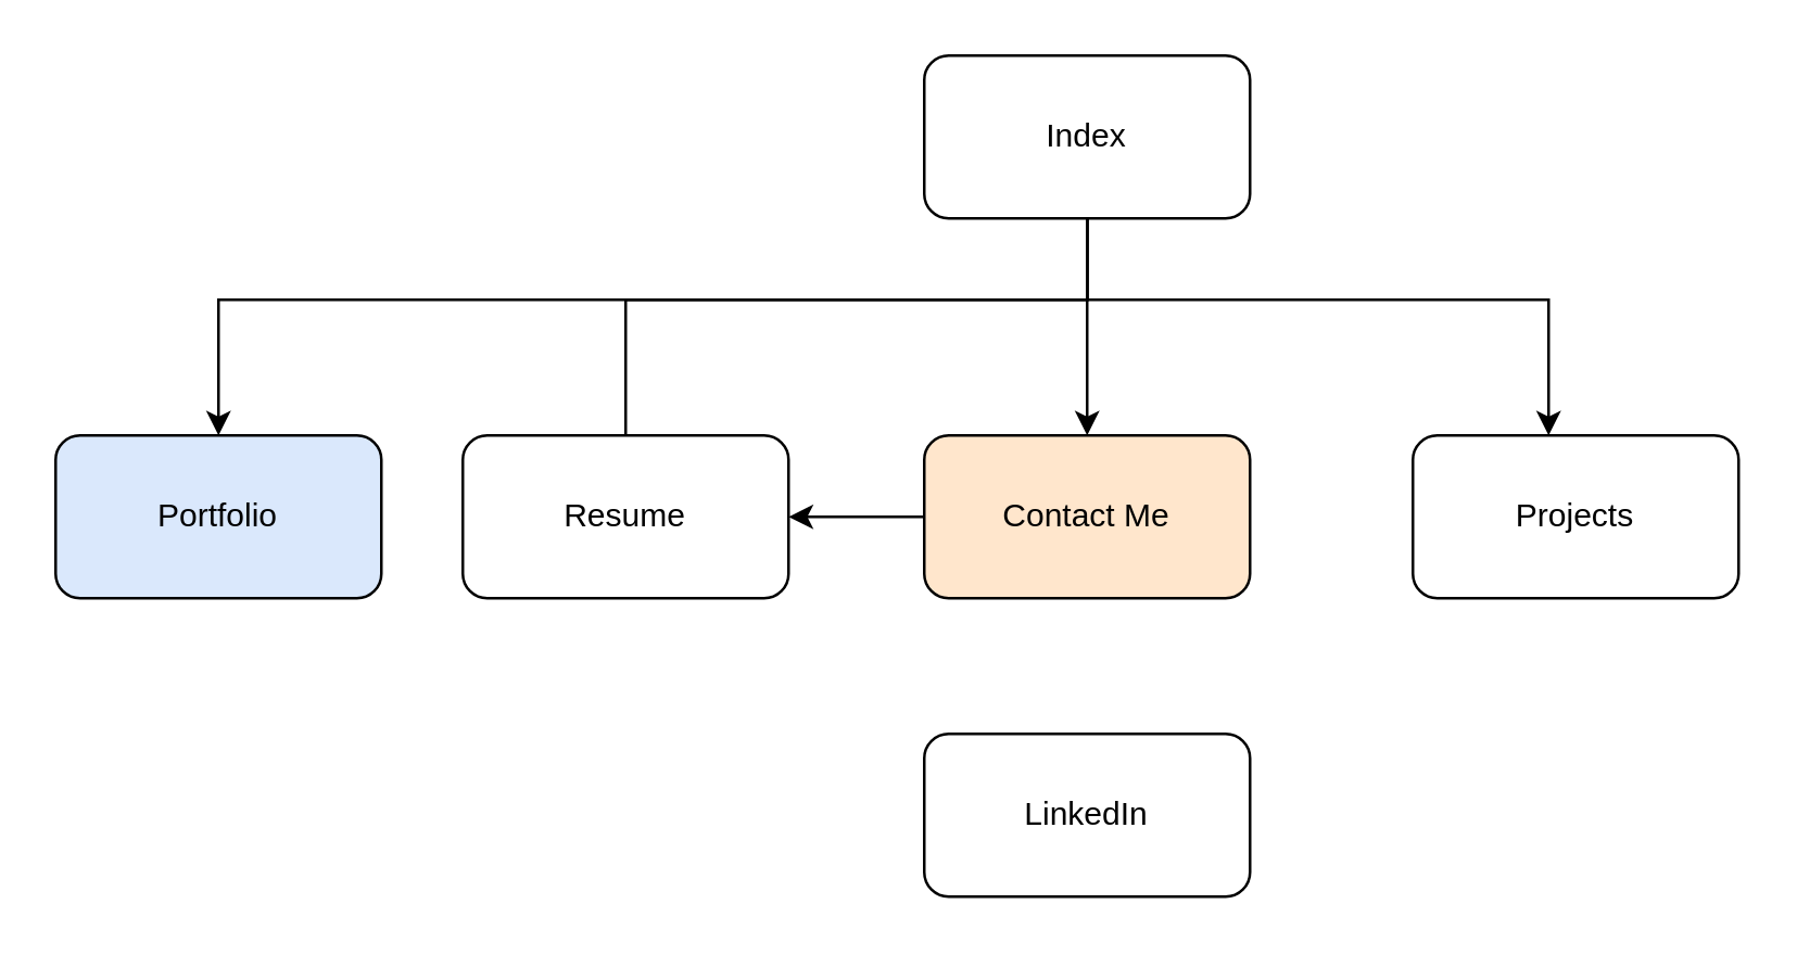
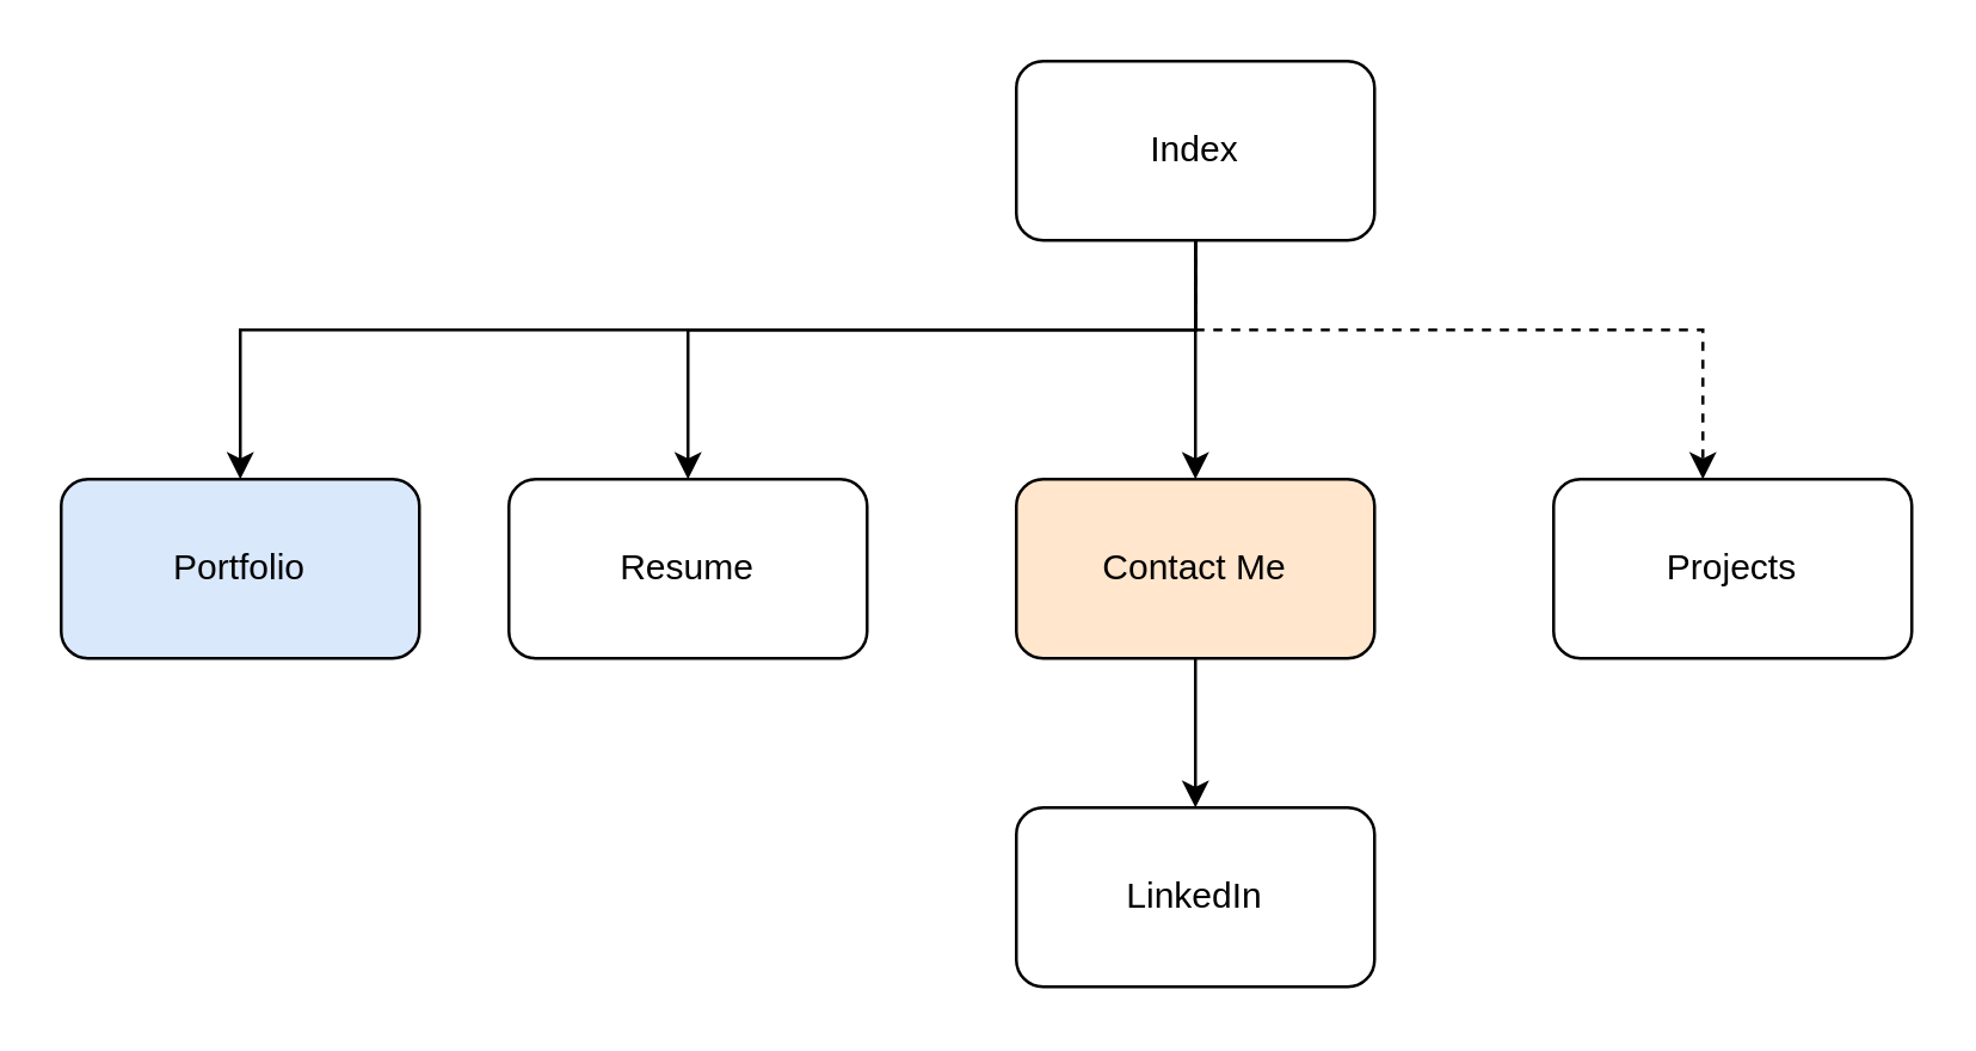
  <mxCell id="0" />
  <mxCell id="1" parent="0" />
  <mxCell id="2" style="edgeStyle=orthogonalEdgeStyle;rounded=0;orthogonalLoop=1;jettySize=auto;html=1;" edge="1" parent="1" source="6" target="7"><mxGeometry relative="1" as="geometry"><Array as="points"><mxPoint x="400" y="110" /><mxPoint x="80" y="110" /></Array></mxGeometry></mxCell>
- <mxCell id="3" style="edgeStyle=orthogonalEdgeStyle;rounded=0;orthogonalLoop=1;jettySize=auto;html=1;endArrow=none;" edge="1" parent="1" source="6" target="8"><mxGeometry relative="1" as="geometry"><Array as="points"><mxPoint x="400" y="110" /><mxPoint x="230" y="110" /></Array></mxGeometry></mxCell>
+ <mxCell id="3" style="edgeStyle=orthogonalEdgeStyle;rounded=0;orthogonalLoop=1;jettySize=auto;html=1;" edge="1" parent="1" source="6" target="8"><mxGeometry relative="1" as="geometry"><Array as="points"><mxPoint x="400" y="110" /><mxPoint x="230" y="110" /></Array></mxGeometry></mxCell>
  <mxCell id="4" style="edgeStyle=orthogonalEdgeStyle;rounded=0;orthogonalLoop=1;jettySize=auto;html=1;" edge="1" parent="1" source="6" target="10"><mxGeometry relative="1" as="geometry"><Array as="points"><mxPoint x="400" y="120" /><mxPoint x="400" y="120" /></Array></mxGeometry></mxCell>
- <mxCell id="5" style="edgeStyle=orthogonalEdgeStyle;rounded=0;orthogonalLoop=1;jettySize=auto;html=1;" edge="1" parent="1" source="6" target="11"><mxGeometry relative="1" as="geometry"><Array as="points"><mxPoint x="400" y="110" /><mxPoint x="570" y="110" /></Array></mxGeometry></mxCell>
+ <mxCell id="5" style="edgeStyle=orthogonalEdgeStyle;rounded=0;orthogonalLoop=1;jettySize=auto;html=1;dashed=1;" edge="1" parent="1" source="6" target="11"><mxGeometry relative="1" as="geometry"><Array as="points"><mxPoint x="400" y="110" /><mxPoint x="570" y="110" /></Array></mxGeometry></mxCell>
  <mxCell id="6" value="Index" style="rounded=1;whiteSpace=wrap;html=1;" vertex="1" parent="1"><mxGeometry x="340" y="20" width="120" height="60" as="geometry" /></mxCell>
  <mxCell id="7" value="Portfolio" style="rounded=1;whiteSpace=wrap;html=1;fillColor=#dae8fc;" vertex="1" parent="1"><mxGeometry x="20" y="160" width="120" height="60" as="geometry" /></mxCell>
  <mxCell id="8" value="Resume" style="rounded=1;whiteSpace=wrap;html=1;" vertex="1" parent="1"><mxGeometry x="170" y="160" width="120" height="60" as="geometry" /></mxCell>
- <mxCell id="9" style="edgeStyle=orthogonalEdgeStyle;rounded=0;orthogonalLoop=1;jettySize=auto;html=1;" edge="1" parent="1" source="10" target="8"><mxGeometry relative="1" as="geometry" /></mxCell>
+ <mxCell id="9" style="edgeStyle=orthogonalEdgeStyle;rounded=0;orthogonalLoop=1;jettySize=auto;html=1;entryX=0.5;entryY=0;entryDx=0;entryDy=0;" edge="1" parent="1" source="10" target="12"><mxGeometry relative="1" as="geometry" /></mxCell>
  <mxCell id="10" value="Contact Me" style="rounded=1;whiteSpace=wrap;html=1;fillColor=#ffe6cc;" vertex="1" parent="1"><mxGeometry x="340" y="160" width="120" height="60" as="geometry" /></mxCell>
  <mxCell id="11" value="Projects" style="rounded=1;whiteSpace=wrap;html=1;" vertex="1" parent="1"><mxGeometry x="520" y="160" width="120" height="60" as="geometry" /></mxCell>
  <mxCell id="12" value="LinkedIn" style="rounded=1;whiteSpace=wrap;html=1;" vertex="1" parent="1"><mxGeometry x="340" y="270" width="120" height="60" as="geometry" /></mxCell>
